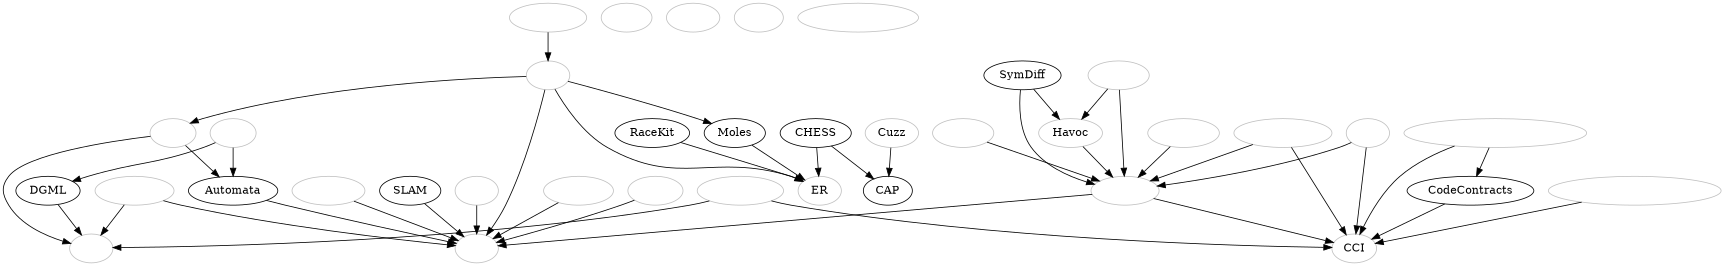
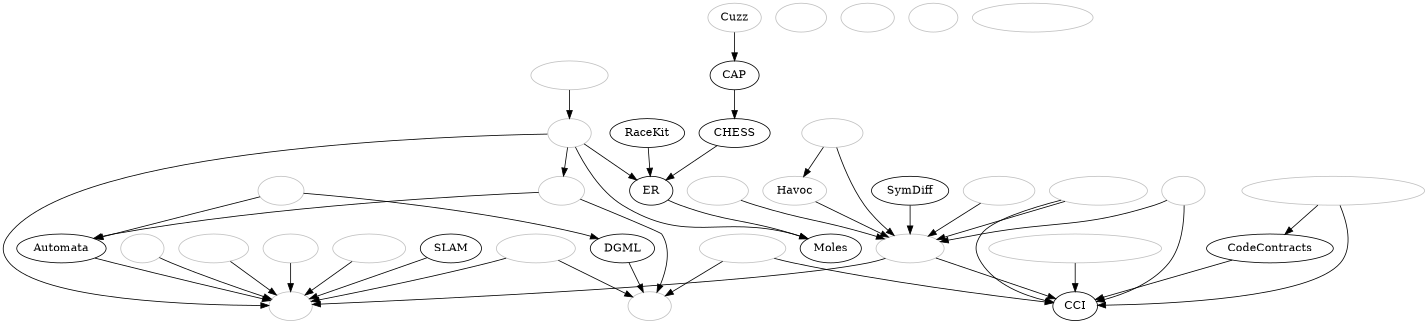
  digraph {
    node [color=gray fillcolor=gray fontcolor=white]
    DGML [color="" fillcolor="" fontcolor=""]
    Bek
    Automata [color="" fillcolor="" fontcolor=""]
    Agl
    Z3
    Boogie
-   CCI [fillcolor="" fontcolor=""]
+   CCI [color="" fillcolor="" fontcolor=""]
    Chalice
    CodeContractsVerifier
    CodeContracts [color="" fillcolor="" fontcolor=""]
    ConcurrentRevisions
    Dafny
    Dkal
    F
    Formula
    HeapDbg
    Koka
    Pex
    Rex
-   ER [fillcolor="" fontcolor=""]
+   ER [color="" fillcolor="" fontcolor=""]
    Moles [color="" fillcolor="" fontcolor=""]
    Pex4fun
    Poirot
    Havoc [fillcolor="" fontcolor=""]
    Seal
    SLayer
    SpecSharp
    TouchDevelop
    Vcc
    Z3Py
    Biology
    CHESS [color="" fillcolor="" fontcolor=""]
    CAP [color="" fillcolor="" fontcolor=""]
    Cuzz [fillcolor="" fontcolor=""]
    SymDiff [color="" fillcolor="" fontcolor=""]
    SLAM [color="" fillcolor="" fontcolor=""]
    RaceKit [color="" fillcolor="" fontcolor=""]
    DGML -> Agl
    Bek -> DGML
    Bek -> Automata
    Automata -> Z3
    Boogie -> Z3
    Boogie -> CCI
    Chalice -> Boogie
    CodeContractsVerifier -> CCI
    CodeContractsVerifier -> CodeContracts
    CodeContracts -> CCI
    ConcurrentRevisions -> CCI
    Dafny -> Boogie
    F -> Z3
    Formula -> Agl
    Formula -> Z3
    HeapDbg -> Agl
    HeapDbg -> CCI
    Pex -> Z3
    Pex -> Rex
    Pex -> ER
    Pex -> Moles
    Rex -> Automata
    Rex -> Agl
-   Moles -> ER
+   ER -> Moles
    Pex4fun -> Pex
    Poirot -> Boogie
    Poirot -> Havoc
    Havoc -> Boogie
    SLayer -> Z3
    SpecSharp -> Boogie
    SpecSharp -> CCI
    Vcc -> Boogie
    Vcc -> CCI
    Z3Py -> Z3
    Biology -> Z3
    CHESS -> ER
-   CHESS -> CAP
+   CAP -> CHESS
    Cuzz -> CAP
    SymDiff -> Boogie
-   SymDiff -> Havoc
    SLAM -> Z3
    RaceKit -> ER
  }
